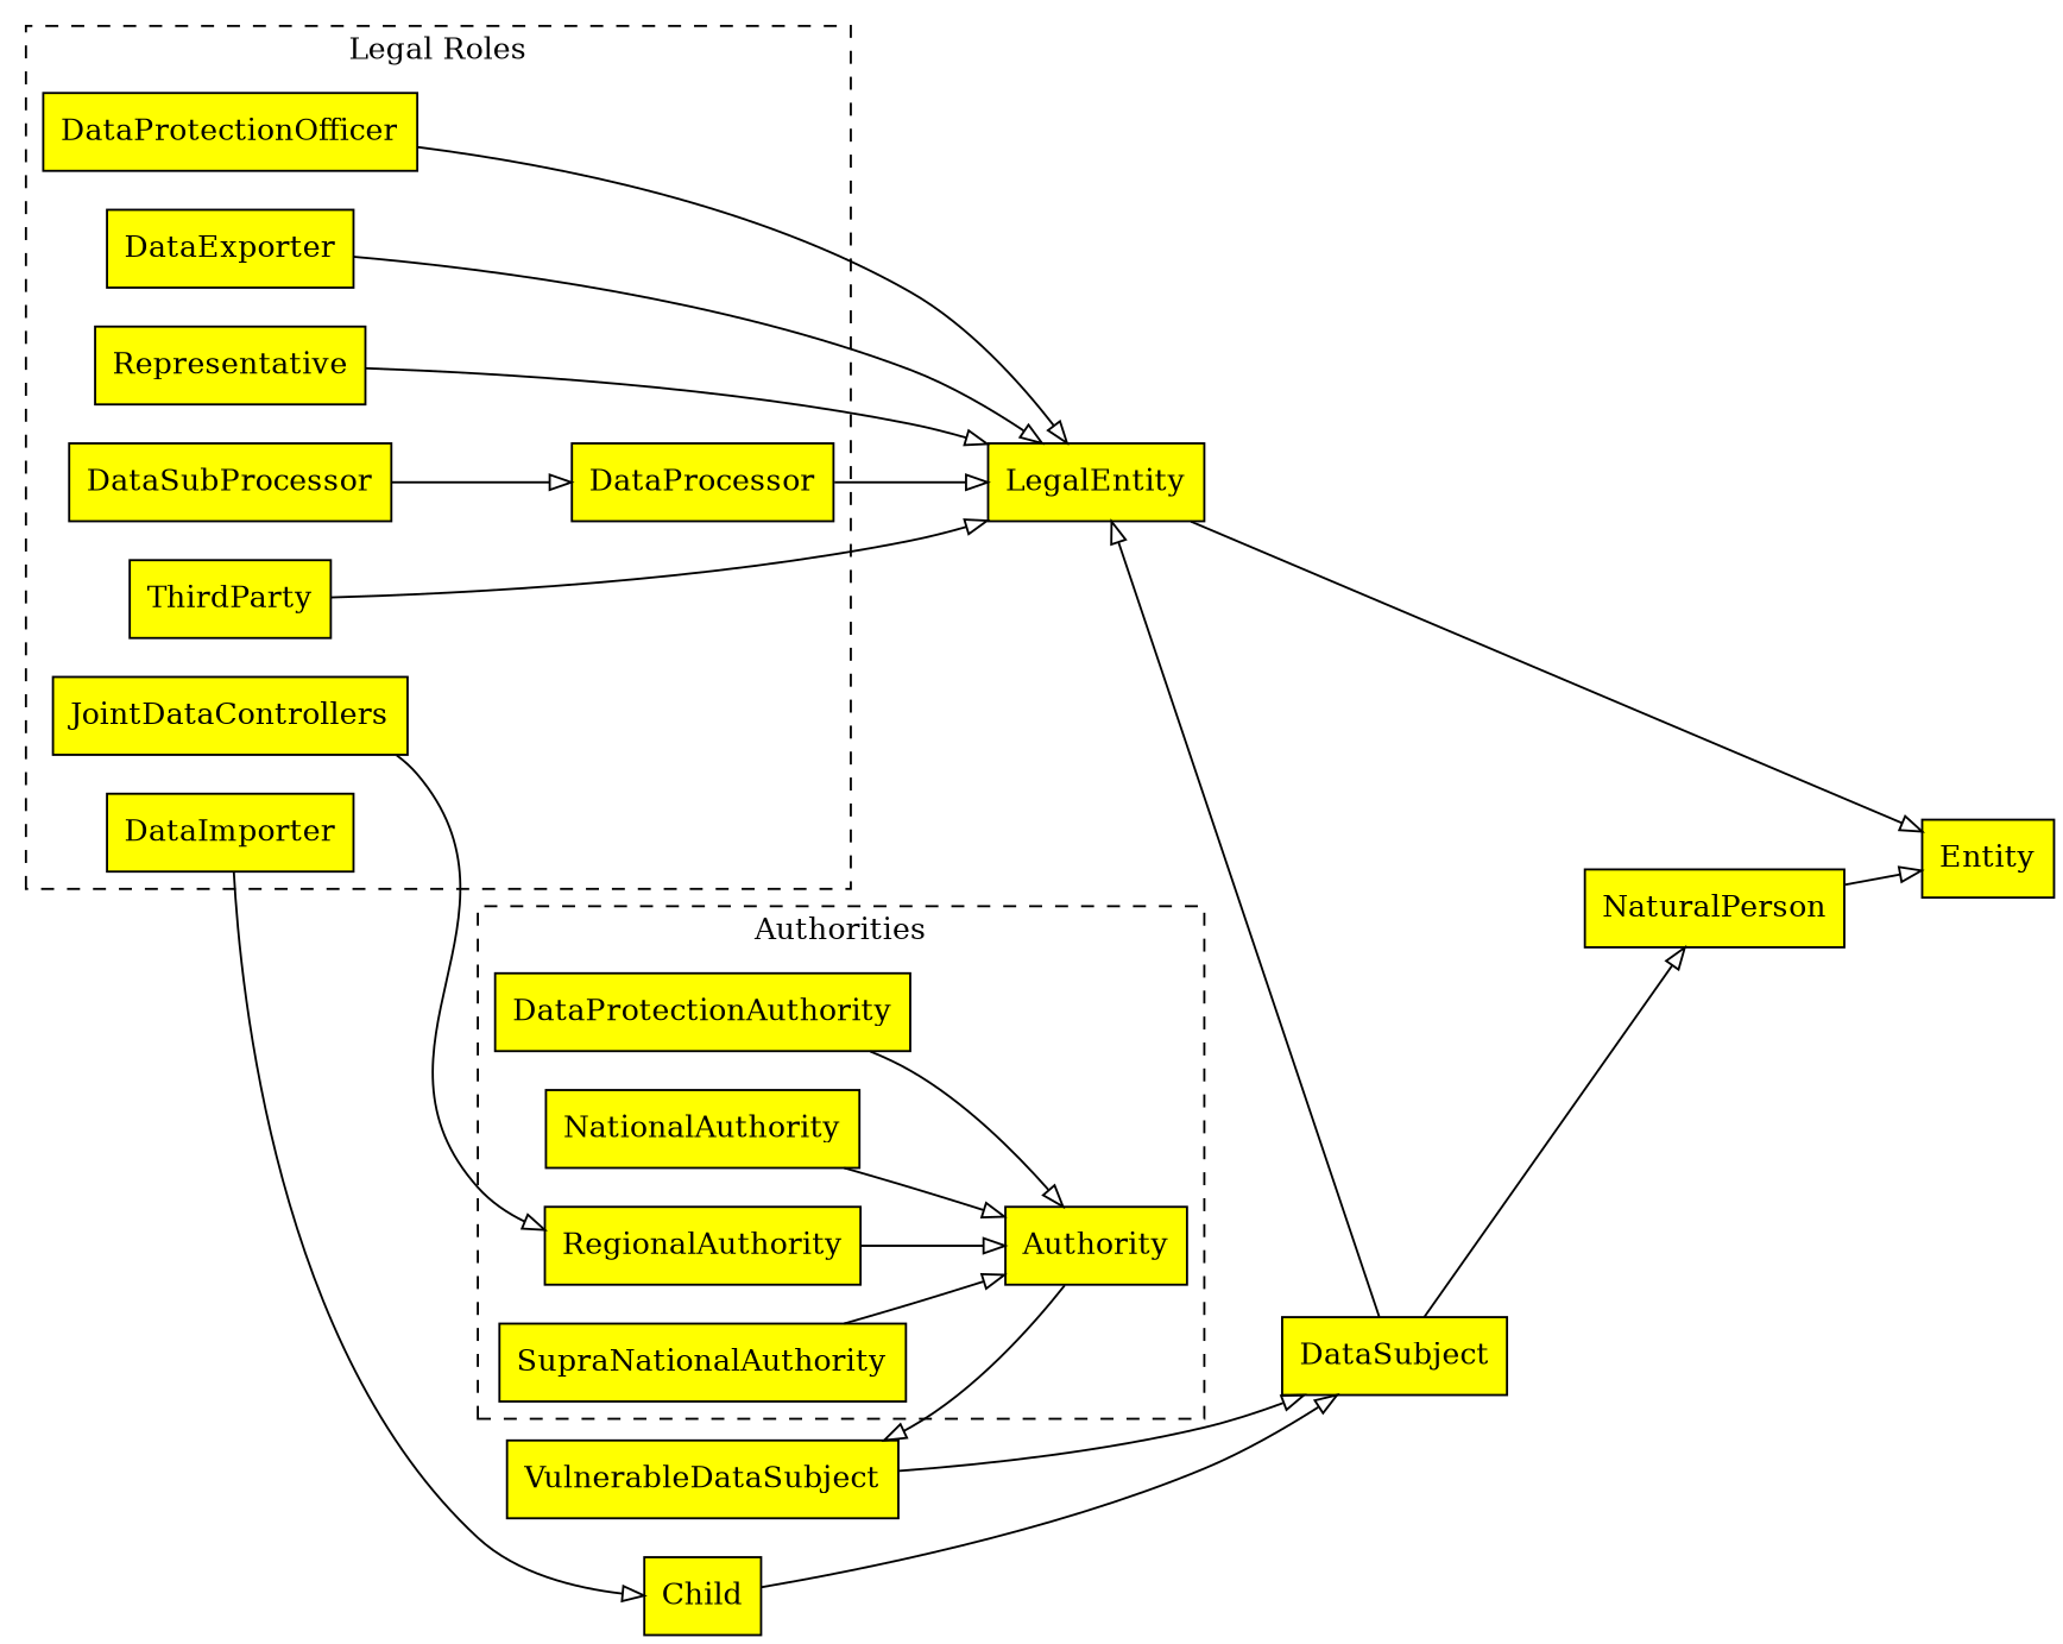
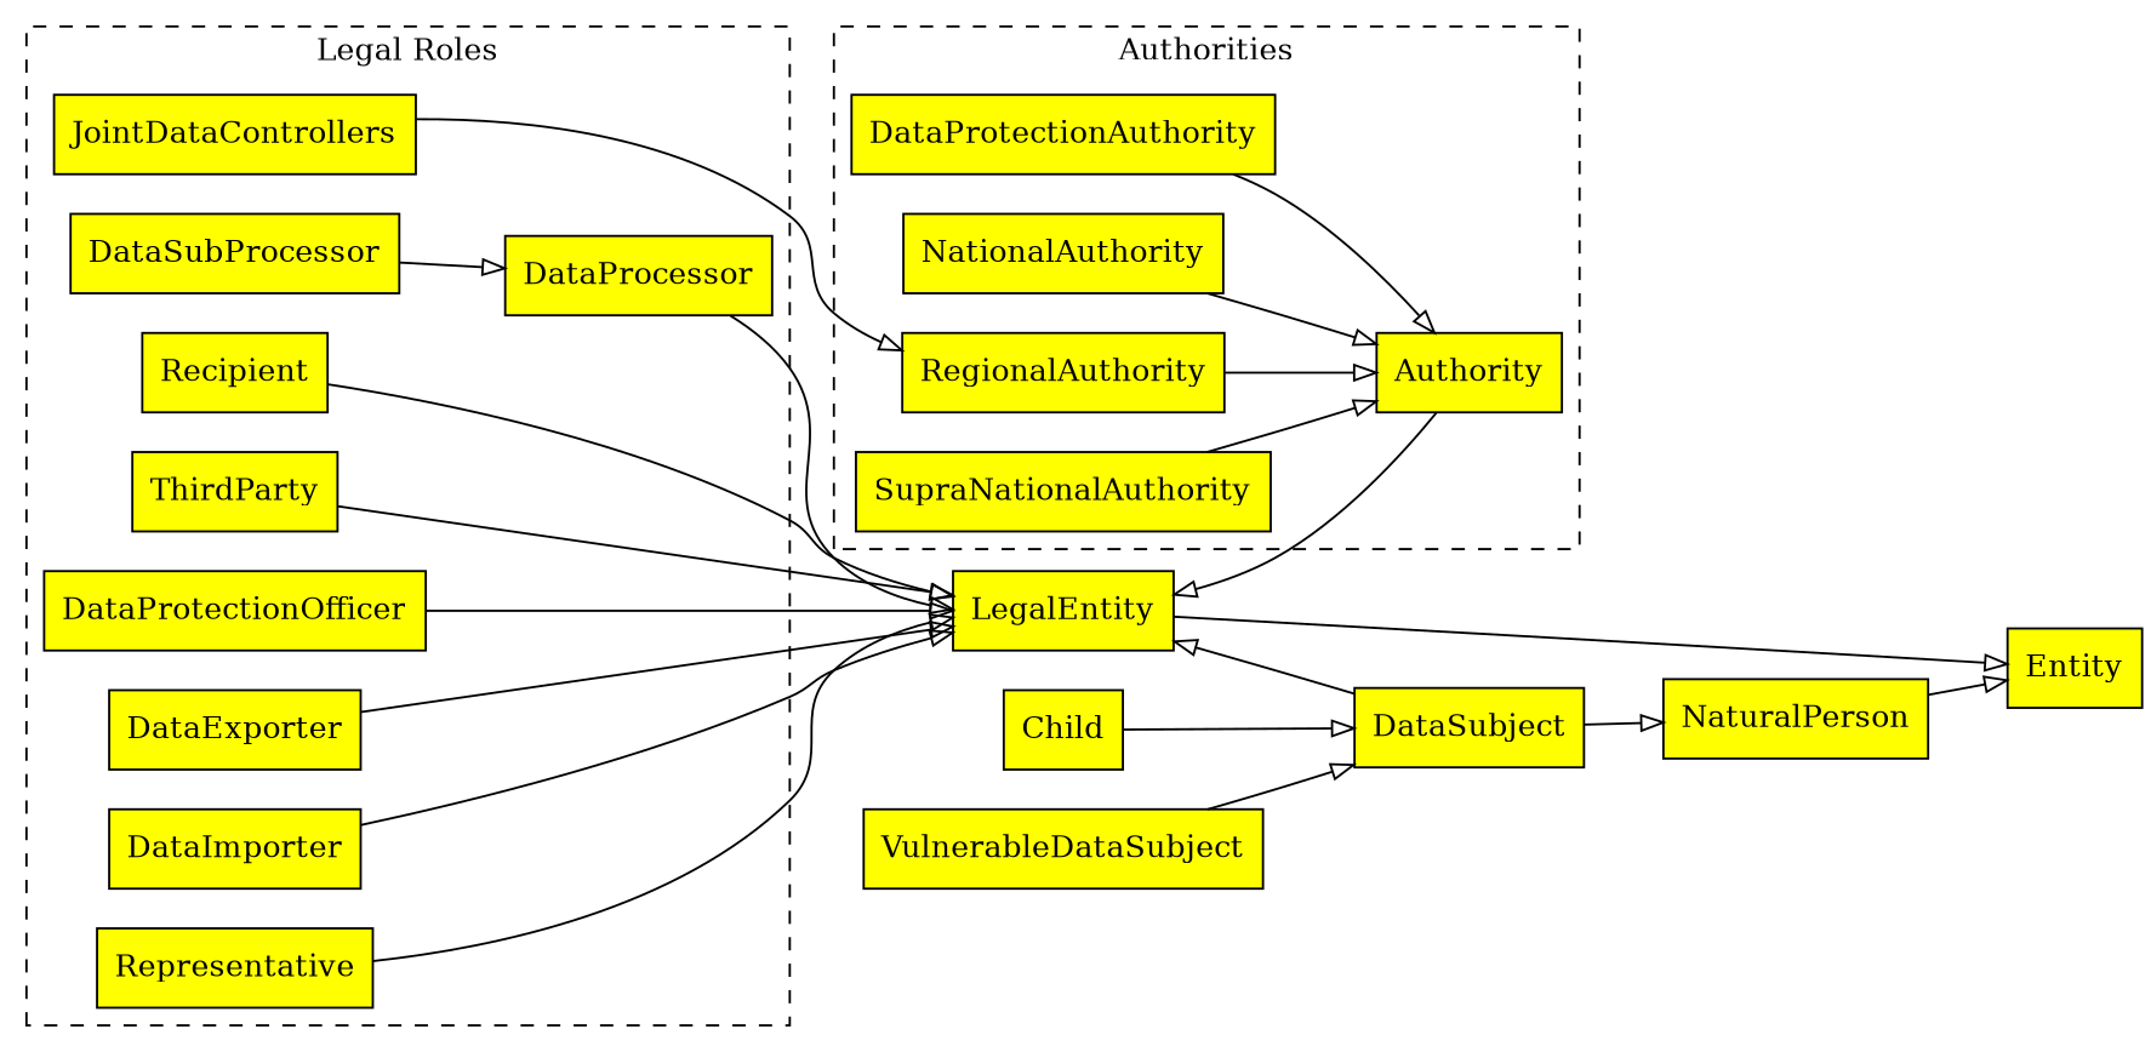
  digraph {
    compound=true
    rankdir=LR
    node [fillcolor=yellow shape=rect style=filled]
    edge [arrowhead=onormal]
    DataProcessor
    DataSubProcessor
+   Recipient
    ThirdParty
    DataProtectionOfficer
    DataExporter
    DataImporter
    JointDataControllers
    Representative
    Authority
    DataProtectionAuthority
    NationalAuthority
    RegionalAuthority
    SupraNationalAuthority
    LegalEntity
    Entity
    DataSubject
    NaturalPerson
    Child
    VulnerableDataSubject
    subgraph cluster_1 {
      label="Legal Roles"
      style=dashed
      DataProcessor
      DataSubProcessor
+     Recipient
      ThirdParty
      DataProtectionOfficer
      DataExporter
      DataImporter
      JointDataControllers
      Representative
    }
    subgraph cluster_2 {
      label=Authorities
      style=dashed
      Authority
      DataProtectionAuthority
      NationalAuthority
      RegionalAuthority
      SupraNationalAuthority
    }
    DataProcessor -> LegalEntity
    DataSubProcessor -> DataProcessor
+   Recipient -> LegalEntity
    ThirdParty -> LegalEntity
    DataProtectionOfficer -> LegalEntity
    DataExporter -> LegalEntity
-   DataImporter -> Child
+   DataImporter -> LegalEntity
    JointDataControllers -> RegionalAuthority
    Representative -> LegalEntity
    DataProtectionAuthority -> Authority
    NationalAuthority -> Authority
    RegionalAuthority -> Authority
    SupraNationalAuthority -> Authority
-   VulnerableDataSubject -> Authority [arrowhead=none arrowtail=onormal dir=both]
+   LegalEntity -> Authority [arrowhead=none arrowtail=onormal dir=both]
    LegalEntity -> Entity
    LegalEntity -> DataSubject [arrowhead=none arrowtail=onormal dir=both]
    DataSubject -> NaturalPerson
    NaturalPerson -> Entity
    Child -> DataSubject
    VulnerableDataSubject -> DataSubject
  }
